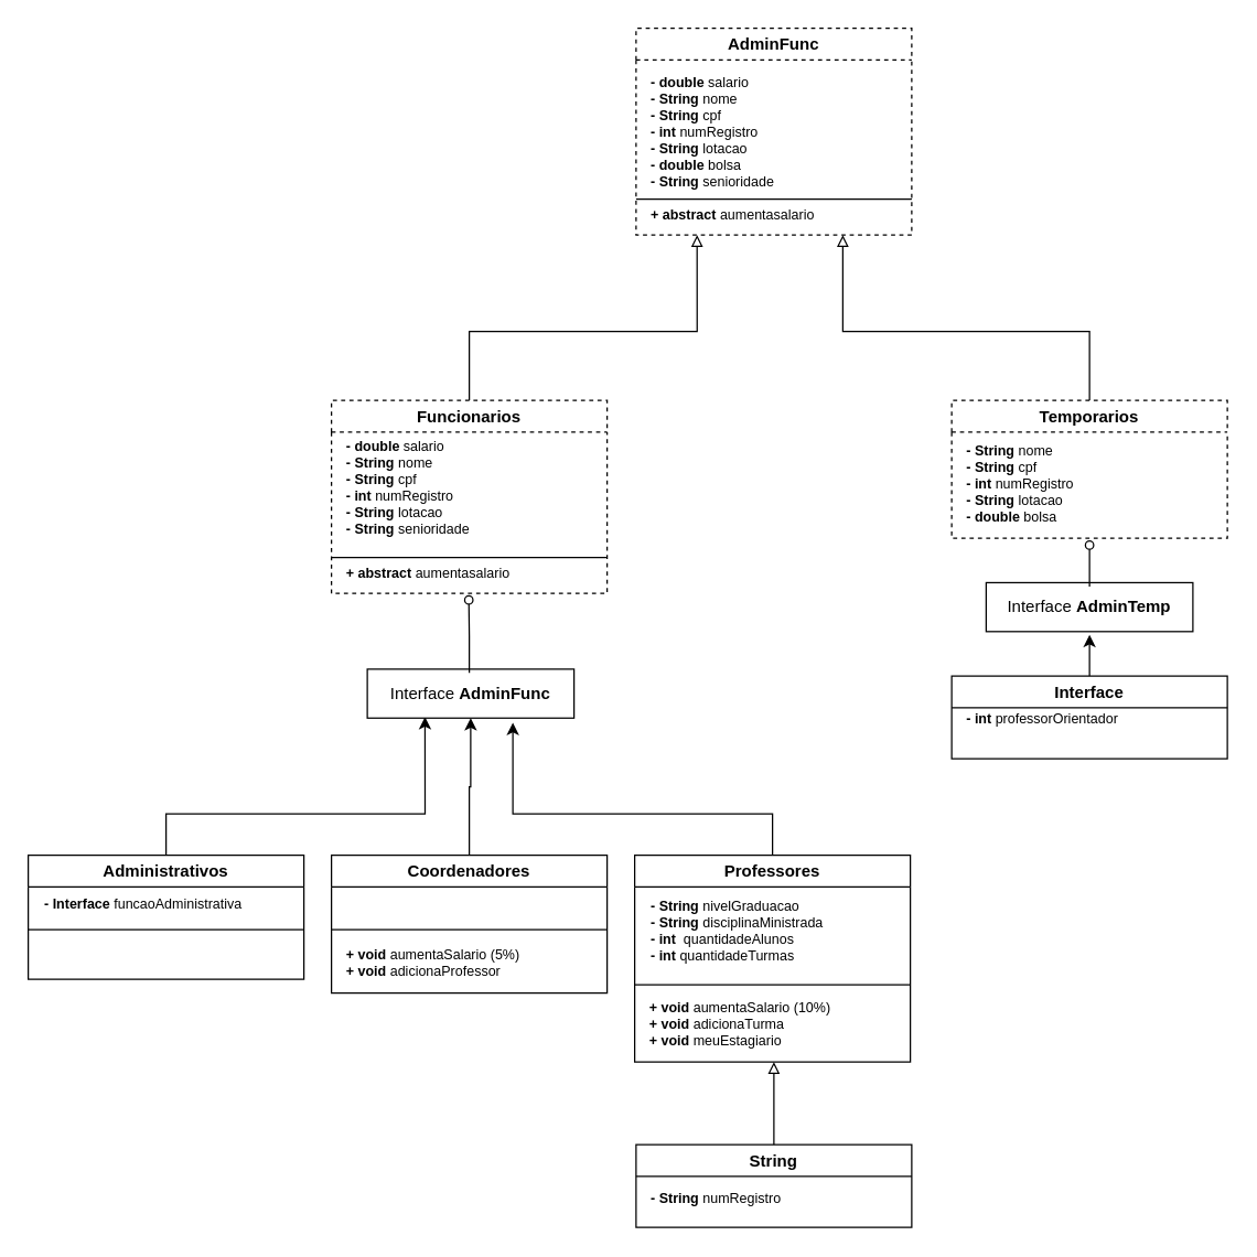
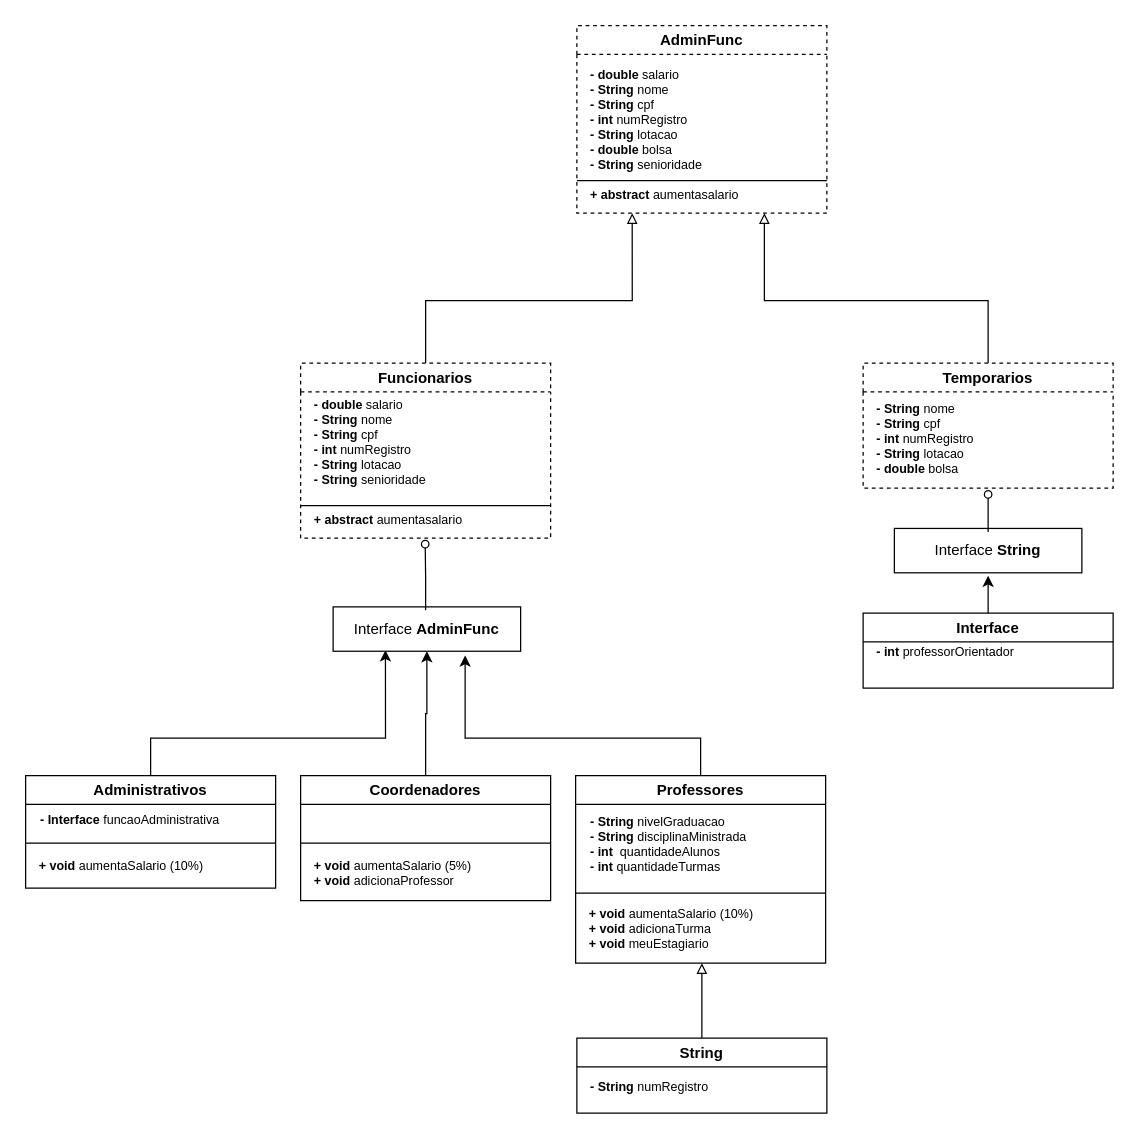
  <mxCell id="0" />
  <mxCell id="1" parent="0" />
  <mxCell id="2" value="AdminFunc" style="swimlane;whiteSpace=wrap;html=1;dashed=1;" vertex="1" parent="1"><mxGeometry x="461" y="20" width="200" height="150" as="geometry" /></mxCell>
  <mxCell id="3" value="&lt;b&gt;- double&lt;/b&gt; salario&lt;br&gt;&lt;b&gt;- String&lt;/b&gt; nome&lt;br&gt;&lt;b&gt;- String&lt;/b&gt; cpf&lt;br&gt;&lt;b&gt;- int&lt;/b&gt; numRegistro&lt;br&gt;&lt;b&gt;- String&lt;/b&gt; lotacao&lt;br&gt;&lt;b&gt;- double&lt;/b&gt; bolsa&lt;br&gt;&lt;b&gt;- String &lt;/b&gt;senioridade" style="text;html=1;strokeColor=none;fillColor=none;align=left;verticalAlign=middle;whiteSpace=wrap;rounded=0;fontSize=10;" vertex="1" parent="2"><mxGeometry x="9" y="60" width="121" height="30" as="geometry" /></mxCell>
  <mxCell id="4" value="&lt;b&gt;+ abstract&lt;/b&gt; aumentasalario" style="text;html=1;strokeColor=none;fillColor=none;align=left;verticalAlign=middle;whiteSpace=wrap;rounded=0;fontSize=10;" vertex="1" parent="2"><mxGeometry x="9" y="120" width="141" height="30" as="geometry" /></mxCell>
  <mxCell id="5" value="&lt;b&gt;- String&lt;/b&gt; nome&lt;br&gt;&lt;b&gt;- String&lt;/b&gt; cpf&lt;br&gt;&lt;b&gt;- int&lt;/b&gt; numRegistro&lt;br&gt;&lt;b&gt;- String&lt;/b&gt; lotacao&lt;br&gt;&lt;b&gt;- double&lt;/b&gt; bolsa" style="text;html=1;strokeColor=none;fillColor=none;align=left;verticalAlign=middle;whiteSpace=wrap;rounded=0;fontSize=10;" vertex="1" parent="2"><mxGeometry x="238" y="315" width="121" height="30" as="geometry" /></mxCell>
  <mxCell id="6" style="edgeStyle=orthogonalEdgeStyle;rounded=0;orthogonalLoop=1;jettySize=auto;html=1;entryX=0.25;entryY=1;entryDx=0;entryDy=0;endArrow=block;endFill=0;" edge="1" parent="1" source="7" target="4"><mxGeometry relative="1" as="geometry"><Array as="points"><mxPoint x="340" y="240" /><mxPoint x="505" y="240" /></Array></mxGeometry></mxCell>
  <mxCell id="7" value="Funcionarios" style="swimlane;whiteSpace=wrap;html=1;dashed=1;" vertex="1" parent="1"><mxGeometry x="240" y="290" width="200" height="140" as="geometry" /></mxCell>
  <mxCell id="8" style="edgeStyle=orthogonalEdgeStyle;rounded=0;orthogonalLoop=1;jettySize=auto;html=1;entryX=1;entryY=1;entryDx=0;entryDy=0;endArrow=block;endFill=0;" edge="1" parent="1" source="9" target="4"><mxGeometry relative="1" as="geometry"><Array as="points"><mxPoint x="790" y="240" /><mxPoint x="611" y="240" /></Array></mxGeometry></mxCell>
  <mxCell id="9" value="Temporarios" style="swimlane;whiteSpace=wrap;html=1;dashed=1;" vertex="1" parent="1"><mxGeometry x="690" y="290" width="200" height="100" as="geometry" /></mxCell>
  <mxCell id="10" style="edgeStyle=orthogonalEdgeStyle;rounded=0;orthogonalLoop=1;jettySize=auto;html=1;" edge="1" parent="1" source="11"><mxGeometry relative="1" as="geometry"><mxPoint x="790" y="460" as="targetPoint" /></mxGeometry></mxCell>
  <mxCell id="11" value="Interface" style="swimlane;whiteSpace=wrap;html=1;" vertex="1" parent="1"><mxGeometry x="690" y="490" width="200" height="60" as="geometry" /></mxCell>
  <mxCell id="12" style="edgeStyle=orthogonalEdgeStyle;rounded=0;orthogonalLoop=1;jettySize=auto;html=1;entryX=0.704;entryY=1.093;entryDx=0;entryDy=0;entryPerimeter=0;" edge="1" parent="1" source="13" target="27"><mxGeometry relative="1" as="geometry"><Array as="points"><mxPoint x="560" y="590" /><mxPoint x="372" y="590" /></Array></mxGeometry></mxCell>
  <mxCell id="13" value="Professores" style="swimlane;whiteSpace=wrap;html=1;" vertex="1" parent="1"><mxGeometry x="460" y="620" width="200" height="150" as="geometry" /></mxCell>
  <mxCell id="14" value="&lt;b&gt;- String &lt;/b&gt;nivelGraduacao&lt;br&gt;&lt;b&gt;- String&lt;/b&gt;&amp;nbsp;disciplinaMinistrada&lt;br&gt;&lt;b&gt;- int&amp;nbsp;&lt;/b&gt;&amp;nbsp;quantidadeAlunos&lt;br&gt;&lt;b&gt;- int&lt;/b&gt; quantidadeTurmas" style="text;html=1;strokeColor=none;fillColor=none;align=left;verticalAlign=middle;whiteSpace=wrap;rounded=0;fontSize=10;" vertex="1" parent="13"><mxGeometry x="10" y="40" width="170" height="30" as="geometry" /></mxCell>
  <mxCell id="15" value="&lt;b&gt;+ void&lt;/b&gt;&amp;nbsp;aumentaSalario (10%)&lt;br&gt;&lt;b&gt;+ void&lt;/b&gt; adicionaTurma&lt;br&gt;&lt;b&gt;+ void&lt;/b&gt; meuEstagiario" style="text;html=1;strokeColor=none;fillColor=none;align=left;verticalAlign=middle;whiteSpace=wrap;rounded=0;fontSize=10;" vertex="1" parent="13"><mxGeometry x="9" y="107" width="141" height="30" as="geometry" /></mxCell>
  <mxCell id="16" value="" style="endArrow=none;html=1;rounded=0;entryX=1;entryY=0.75;entryDx=0;entryDy=0;exitX=0;exitY=0.75;exitDx=0;exitDy=0;" edge="1" parent="13"><mxGeometry width="50" height="50" relative="1" as="geometry"><mxPoint y="94" as="sourcePoint" /><mxPoint x="200" y="94" as="targetPoint" /></mxGeometry></mxCell>
  <mxCell id="17" value="" style="endArrow=none;html=1;rounded=0;entryX=1;entryY=0.75;entryDx=0;entryDy=0;exitX=0;exitY=0.75;exitDx=0;exitDy=0;" edge="1" parent="13"><mxGeometry width="50" height="50" relative="1" as="geometry"><mxPoint x="-220" y="54" as="sourcePoint" /><mxPoint x="-20" y="54" as="targetPoint" /></mxGeometry></mxCell>
  <mxCell id="18" value="&lt;b&gt;+ void&lt;/b&gt;&amp;nbsp;aumentaSalario (5%)&lt;br&gt;&lt;b&gt;+ void&lt;/b&gt; adicionaProfessor" style="text;html=1;strokeColor=none;fillColor=none;align=left;verticalAlign=middle;whiteSpace=wrap;rounded=0;fontSize=10;" vertex="1" parent="13"><mxGeometry x="-211" y="63" width="141" height="30" as="geometry" /></mxCell>
  <mxCell id="19" value="&lt;b&gt;- Interface &lt;/b&gt;funcaoAdministrativa" style="text;html=1;strokeColor=none;fillColor=none;align=left;verticalAlign=middle;whiteSpace=wrap;rounded=0;fontSize=10;" vertex="1" parent="13"><mxGeometry x="-430" y="20" width="170" height="30" as="geometry" /></mxCell>
  <mxCell id="20" value="" style="endArrow=none;html=1;rounded=0;entryX=1;entryY=0.75;entryDx=0;entryDy=0;exitX=0;exitY=0.75;exitDx=0;exitDy=0;" edge="1" parent="13"><mxGeometry width="50" height="50" relative="1" as="geometry"><mxPoint x="-440" y="54" as="sourcePoint" /><mxPoint x="-240" y="54" as="targetPoint" /></mxGeometry></mxCell>
+ <mxCell id="21" value="&lt;b&gt;+ void&lt;/b&gt;&amp;nbsp;aumentaSalario (10%)" style="text;html=1;strokeColor=none;fillColor=none;align=left;verticalAlign=middle;whiteSpace=wrap;rounded=0;fontSize=10;" vertex="1" parent="13"><mxGeometry x="-431" y="57" width="141" height="30" as="geometry" /></mxCell>
  <mxCell id="22" value="&lt;b&gt;- String &lt;/b&gt;numRegistro" style="text;html=1;strokeColor=none;fillColor=none;align=left;verticalAlign=middle;whiteSpace=wrap;rounded=0;fontSize=10;" vertex="1" parent="13"><mxGeometry x="10" y="234" width="170" height="30" as="geometry" /></mxCell>
  <mxCell id="23" style="edgeStyle=orthogonalEdgeStyle;rounded=0;orthogonalLoop=1;jettySize=auto;html=1;entryX=0.5;entryY=1;entryDx=0;entryDy=0;" edge="1" parent="1" source="24" target="27"><mxGeometry relative="1" as="geometry" /></mxCell>
  <mxCell id="24" value="Coordenadores" style="swimlane;whiteSpace=wrap;html=1;startSize=23;" vertex="1" parent="1"><mxGeometry x="240" y="620" width="200" height="100" as="geometry" /></mxCell>
  <mxCell id="25" style="edgeStyle=orthogonalEdgeStyle;rounded=0;orthogonalLoop=1;jettySize=auto;html=1;entryX=0.279;entryY=0.977;entryDx=0;entryDy=0;entryPerimeter=0;" edge="1" parent="1" source="26" target="27"><mxGeometry relative="1" as="geometry"><Array as="points"><mxPoint x="120" y="590" /><mxPoint x="308" y="590" /></Array></mxGeometry></mxCell>
  <mxCell id="26" value="Administrativos" style="swimlane;whiteSpace=wrap;html=1;" vertex="1" parent="1"><mxGeometry x="20" y="620" width="200" height="90" as="geometry" /></mxCell>
  <mxCell id="27" value="" style="rounded=0;whiteSpace=wrap;html=1;" vertex="1" parent="1"><mxGeometry x="266" y="485" width="150" height="35.5" as="geometry" /></mxCell>
  <mxCell id="28" style="edgeStyle=orthogonalEdgeStyle;rounded=0;orthogonalLoop=1;jettySize=auto;html=1;entryX=0.643;entryY=0.995;entryDx=0;entryDy=0;entryPerimeter=0;endArrow=oval;endFill=0;" edge="1" parent="1" source="29"><mxGeometry relative="1" as="geometry"><mxPoint x="339.663" y="434.85" as="targetPoint" /><Array as="points"><mxPoint x="340" y="461" /><mxPoint x="340" y="461" /></Array></mxGeometry></mxCell>
  <mxCell id="29" value="Interface &lt;b&gt;AdminFunc&lt;/b&gt;" style="text;html=1;strokeColor=none;fillColor=none;align=center;verticalAlign=middle;whiteSpace=wrap;rounded=0;" vertex="1" parent="1"><mxGeometry x="276" y="487.75" width="130" height="30" as="geometry" /></mxCell>
  <mxCell id="30" value="" style="rounded=0;whiteSpace=wrap;html=1;" vertex="1" parent="1"><mxGeometry x="715" y="422.25" width="150" height="35.5" as="geometry" /></mxCell>
  <mxCell id="31" style="edgeStyle=orthogonalEdgeStyle;rounded=0;orthogonalLoop=1;jettySize=auto;html=1;endArrow=oval;endFill=0;" edge="1" parent="1" source="32"><mxGeometry relative="1" as="geometry"><mxPoint x="790" y="395" as="targetPoint" /></mxGeometry></mxCell>
- <mxCell id="32" value="Interface &lt;b&gt;AdminTemp&lt;/b&gt;" style="text;html=1;strokeColor=none;fillColor=none;align=center;verticalAlign=middle;whiteSpace=wrap;rounded=0;" vertex="1" parent="1"><mxGeometry x="725" y="425" width="130" height="30" as="geometry" /></mxCell>
+ <mxCell id="32" value="Interface &lt;b&gt;String&lt;/b&gt;" style="text;html=1;strokeColor=none;fillColor=none;align=center;verticalAlign=middle;whiteSpace=wrap;rounded=0;" vertex="1" parent="1"><mxGeometry x="725" y="425" width="130" height="30" as="geometry" /></mxCell>
  <mxCell id="33" value="" style="endArrow=none;html=1;rounded=0;entryX=1;entryY=0.75;entryDx=0;entryDy=0;exitX=0;exitY=0.75;exitDx=0;exitDy=0;" edge="1" parent="1"><mxGeometry width="50" height="50" relative="1" as="geometry"><mxPoint x="461" y="144" as="sourcePoint" /><mxPoint x="661" y="144" as="targetPoint" /></mxGeometry></mxCell>
  <mxCell id="34" value="&lt;b&gt;- double&lt;/b&gt; salario&lt;br&gt;&lt;b&gt;- String&lt;/b&gt; nome&lt;br&gt;&lt;b&gt;- String&lt;/b&gt; cpf&lt;br&gt;&lt;b&gt;- int&lt;/b&gt; numRegistro&lt;br&gt;&lt;b&gt;- String&lt;/b&gt; lotacao&lt;br&gt;&lt;b&gt;- String &lt;/b&gt;senioridade" style="text;html=1;strokeColor=none;fillColor=none;align=left;verticalAlign=middle;whiteSpace=wrap;rounded=0;fontSize=10;" vertex="1" parent="1"><mxGeometry x="249" y="338" width="121" height="30" as="geometry" /></mxCell>
  <mxCell id="35" value="&lt;b&gt;+ abstract&lt;/b&gt; aumentasalario" style="text;html=1;strokeColor=none;fillColor=none;align=left;verticalAlign=middle;whiteSpace=wrap;rounded=0;fontSize=10;" vertex="1" parent="1"><mxGeometry x="249" y="400" width="141" height="30" as="geometry" /></mxCell>
  <mxCell id="36" value="" style="endArrow=none;html=1;rounded=0;entryX=1;entryY=0.75;entryDx=0;entryDy=0;exitX=0;exitY=0.75;exitDx=0;exitDy=0;" edge="1" parent="1"><mxGeometry width="50" height="50" relative="1" as="geometry"><mxPoint x="240" y="404" as="sourcePoint" /><mxPoint x="440" y="404" as="targetPoint" /></mxGeometry></mxCell>
  <mxCell id="37" value="&lt;b&gt;- int&lt;/b&gt; professorOrientador" style="text;html=1;strokeColor=none;fillColor=none;align=left;verticalAlign=middle;whiteSpace=wrap;rounded=0;fontSize=10;" vertex="1" parent="1"><mxGeometry x="699" y="506" width="141" height="30" as="geometry" /></mxCell>
  <mxCell id="38" style="edgeStyle=orthogonalEdgeStyle;rounded=0;orthogonalLoop=1;jettySize=auto;html=1;endArrow=block;endFill=0;" edge="1" parent="1" source="39"><mxGeometry relative="1" as="geometry"><mxPoint x="561" y="770" as="targetPoint" /></mxGeometry></mxCell>
  <mxCell id="39" value="String" style="swimlane;whiteSpace=wrap;html=1;" vertex="1" parent="1"><mxGeometry x="461" y="830" width="200" height="60" as="geometry" /></mxCell>
